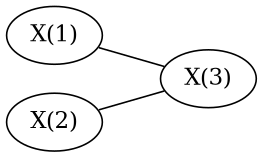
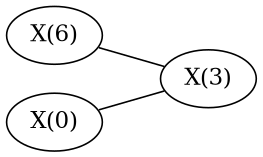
  digraph {
    rankdir=LR
    edge [dir=none]
-   n1 [label="X(1)"]
+   n1 [label="X(6)"]
    n2 [label="X(3)"]
-   n3 [label="X(2)"]
+   n3 [label="X(0)"]
    n1 -> n2
    n3 -> n2
  }
